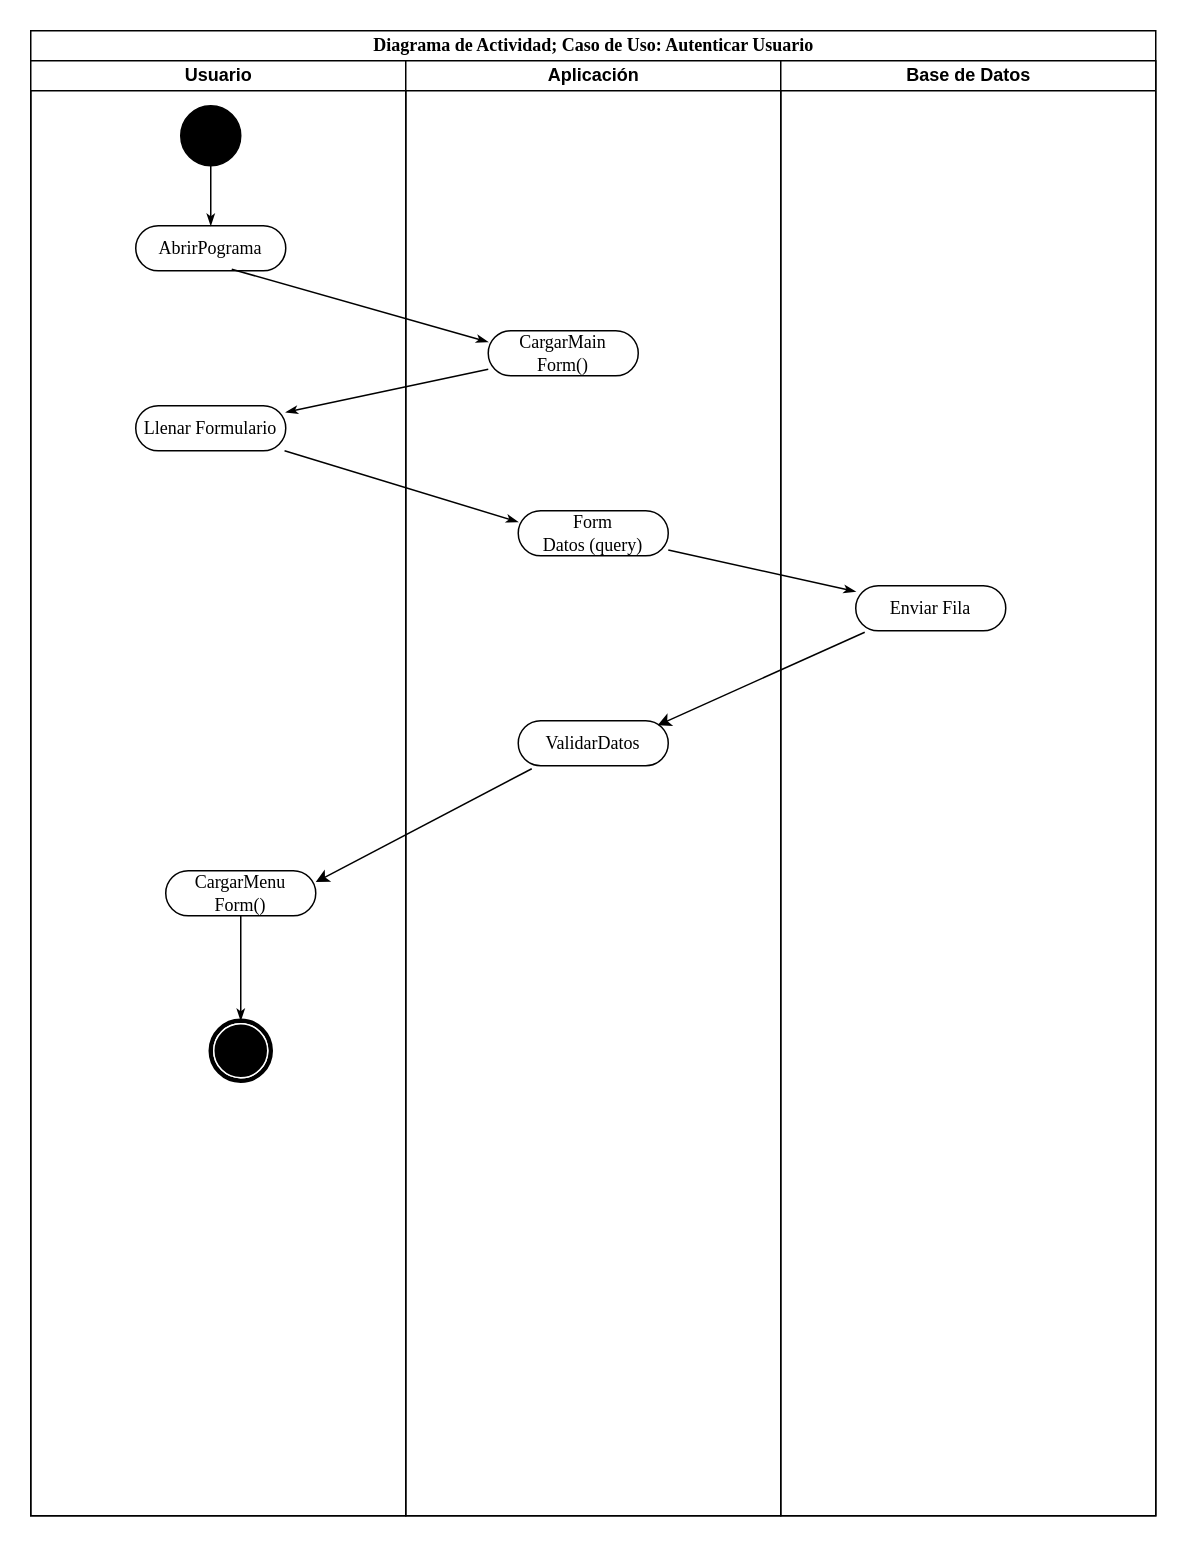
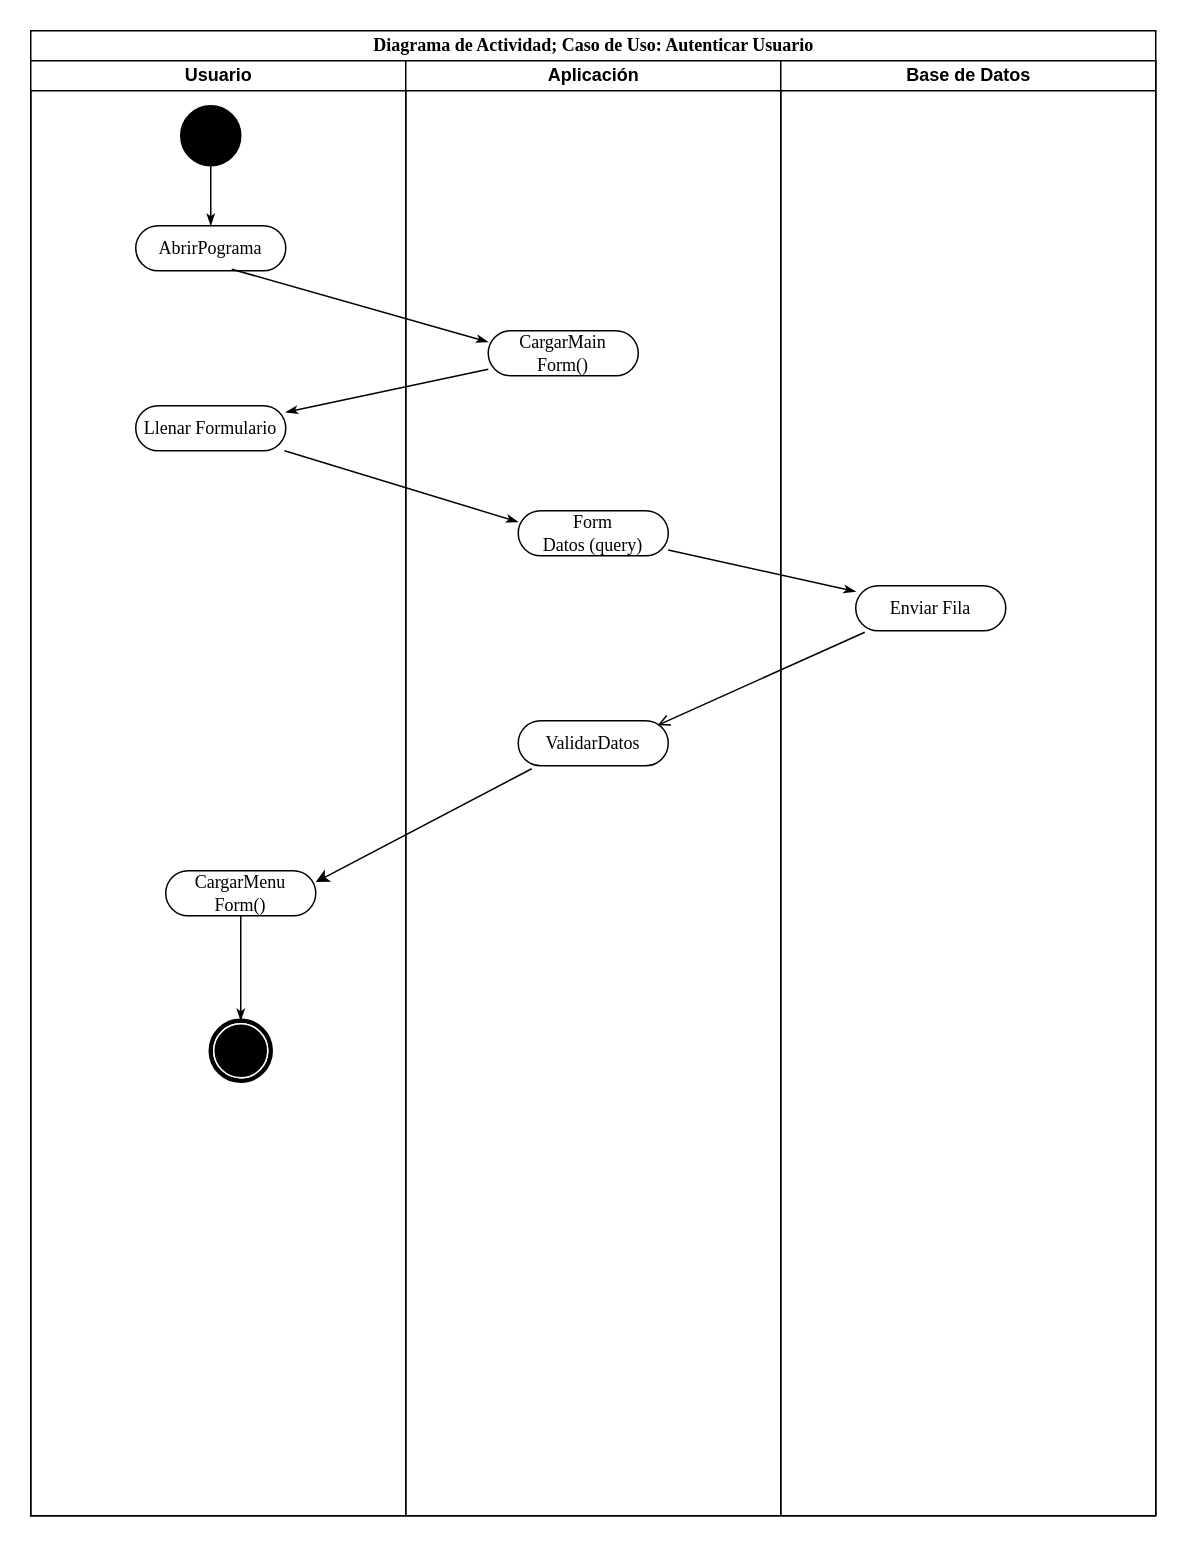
  <mxCell id="0" />
  <mxCell id="1" parent="0" />
  <mxCell id="2" value="Diagrama de Actividad; Caso de Uso: Autenticar Usuario" style="swimlane;html=1;childLayout=stackLayout;startSize=20;rounded=0;shadow=0;comic=0;labelBackgroundColor=none;strokeWidth=1;fontFamily=Verdana;fontSize=12;align=center;" parent="1" vertex="1"><mxGeometry x="20" y="20" width="750" height="990" as="geometry" /></mxCell>
  <mxCell id="3" value="Usuario" style="swimlane;html=1;startSize=20;" parent="2" vertex="1"><mxGeometry y="20" width="250" height="970" as="geometry" /></mxCell>
  <mxCell id="4" value="Llenar Formulario" style="rounded=1;whiteSpace=wrap;html=1;shadow=0;comic=0;labelBackgroundColor=none;strokeWidth=1;fontFamily=Verdana;fontSize=12;align=center;arcSize=50;" parent="3" vertex="1"><mxGeometry x="70" y="230" width="100" height="30" as="geometry" /></mxCell>
  <mxCell id="5" value="" style="ellipse;whiteSpace=wrap;html=1;rounded=0;shadow=0;comic=0;labelBackgroundColor=none;strokeWidth=1;fillColor=#000000;fontFamily=Verdana;fontSize=12;align=center;" parent="3" vertex="1"><mxGeometry x="100" y="30" width="40" height="40" as="geometry" /></mxCell>
  <mxCell id="6" value="AbrirPograma" style="rounded=1;whiteSpace=wrap;html=1;shadow=0;comic=0;labelBackgroundColor=none;strokeWidth=1;fontFamily=Verdana;fontSize=12;align=center;arcSize=50;" parent="3" vertex="1"><mxGeometry x="70" y="110" width="100" height="30" as="geometry" /></mxCell>
  <mxCell id="7" style="edgeStyle=orthogonalEdgeStyle;rounded=0;html=1;labelBackgroundColor=none;startArrow=none;startFill=0;startSize=5;endArrow=classicThin;endFill=1;endSize=5;jettySize=auto;orthogonalLoop=1;strokeWidth=1;fontFamily=Verdana;fontSize=12" parent="3" source="5" target="6" edge="1"><mxGeometry relative="1" as="geometry" /></mxCell>
  <mxCell id="8" value="CargarMenu&lt;br&gt;Form()" style="rounded=1;whiteSpace=wrap;html=1;shadow=0;comic=0;labelBackgroundColor=none;strokeWidth=1;fontFamily=Verdana;fontSize=12;align=center;arcSize=50;" vertex="1" parent="3"><mxGeometry x="90" y="540" width="100" height="30" as="geometry" /></mxCell>
  <mxCell id="9" value="" style="shape=mxgraph.bpmn.shape;html=1;verticalLabelPosition=bottom;labelBackgroundColor=#ffffff;verticalAlign=top;perimeter=ellipsePerimeter;outline=end;symbol=terminate;rounded=0;shadow=0;comic=0;strokeWidth=1;fontFamily=Verdana;fontSize=12;align=center;" parent="3" vertex="1"><mxGeometry x="120" y="640" width="40" height="40" as="geometry" /></mxCell>
  <mxCell id="10" style="edgeStyle=none;rounded=0;html=1;labelBackgroundColor=none;startArrow=none;startFill=0;startSize=5;endArrow=classicThin;endFill=1;endSize=5;jettySize=auto;orthogonalLoop=1;strokeWidth=1;fontFamily=Verdana;fontSize=12;exitX=0.5;exitY=1;exitDx=0;exitDy=0;exitPerimeter=0;" parent="3" source="8" target="9" edge="1"><mxGeometry relative="1" as="geometry"><mxPoint x="375" y="580" as="sourcePoint" /></mxGeometry></mxCell>
  <mxCell id="11" value="Aplicación" style="swimlane;html=1;startSize=20;" parent="2" vertex="1"><mxGeometry x="250" y="20" width="250" height="970" as="geometry" /></mxCell>
  <mxCell id="12" value="Form&lt;br&gt;Datos (query)" style="rounded=1;whiteSpace=wrap;html=1;shadow=0;comic=0;labelBackgroundColor=none;strokeWidth=1;fontFamily=Verdana;fontSize=12;align=center;arcSize=50;" parent="11" vertex="1"><mxGeometry x="75" y="300" width="100" height="30" as="geometry" /></mxCell>
  <mxCell id="13" value="&lt;div&gt;CargarMain&lt;br&gt;Form()&lt;/div&gt;" style="rounded=1;whiteSpace=wrap;html=1;shadow=0;comic=0;labelBackgroundColor=none;strokeWidth=1;fontFamily=Verdana;fontSize=12;align=center;arcSize=50;" parent="11" vertex="1"><mxGeometry x="55" y="180" width="100" height="30" as="geometry" /></mxCell>
  <mxCell id="14" value="ValidarDatos" style="rounded=1;whiteSpace=wrap;html=1;shadow=0;comic=0;labelBackgroundColor=none;strokeWidth=1;fontFamily=Verdana;fontSize=12;align=center;arcSize=50;" vertex="1" parent="11"><mxGeometry x="75" y="440" width="100" height="30" as="geometry" /></mxCell>
  <mxCell id="15" value="Base de Datos" style="swimlane;html=1;startSize=20;" parent="2" vertex="1"><mxGeometry x="500" y="20" width="250" height="970" as="geometry" /></mxCell>
  <mxCell id="16" value="Enviar Fila" style="rounded=1;whiteSpace=wrap;html=1;shadow=0;comic=0;labelBackgroundColor=none;strokeWidth=1;fontFamily=Verdana;fontSize=12;align=center;arcSize=50;" parent="15" vertex="1"><mxGeometry x="50" y="350" width="100" height="30" as="geometry" /></mxCell>
  <mxCell id="17" style="edgeStyle=none;rounded=0;html=1;labelBackgroundColor=none;startArrow=none;startFill=0;startSize=5;endArrow=classicThin;endFill=1;endSize=5;jettySize=auto;orthogonalLoop=1;strokeWidth=1;fontFamily=Verdana;fontSize=12;entryX=0;entryY=0.25;entryDx=0;entryDy=0;" parent="2" source="4" target="12" edge="1"><mxGeometry relative="1" as="geometry"><mxPoint x="231.111" y="385" as="targetPoint" /></mxGeometry></mxCell>
  <mxCell id="18" style="edgeStyle=none;rounded=0;html=1;labelBackgroundColor=none;startArrow=none;startFill=0;startSize=5;endArrow=classicThin;endFill=1;endSize=5;jettySize=auto;orthogonalLoop=1;strokeWidth=1;fontFamily=Verdana;fontSize=12;" parent="2" source="13" target="4" edge="1"><mxGeometry relative="1" as="geometry"><mxPoint x="202.75" y="300" as="targetPoint" /></mxGeometry></mxCell>
  <mxCell id="19" style="rounded=0;html=1;exitX=0.64;exitY=0.967;entryX=0;entryY=0.25;labelBackgroundColor=none;startArrow=none;startFill=0;startSize=5;endArrow=classicThin;endFill=1;endSize=5;jettySize=auto;orthogonalLoop=1;strokeWidth=1;fontFamily=Verdana;fontSize=12;exitDx=0;exitDy=0;exitPerimeter=0;entryDx=0;entryDy=0;" parent="2" source="6" target="13" edge="1"><mxGeometry relative="1" as="geometry"><mxPoint x="317" y="190" as="sourcePoint" /></mxGeometry></mxCell>
  <mxCell id="20" style="edgeStyle=none;rounded=0;html=1;labelBackgroundColor=none;startArrow=none;startFill=0;startSize=5;endArrow=classicThin;endFill=1;endSize=5;jettySize=auto;orthogonalLoop=1;strokeWidth=1;fontFamily=Verdana;fontSize=12" parent="2" source="12" target="16" edge="1"><mxGeometry relative="1" as="geometry"><mxPoint x="406.429" y="530" as="targetPoint" /></mxGeometry></mxCell>
- <mxCell id="21" value="" style="endArrow=classic;html=1;exitX=0.06;exitY=1.033;exitDx=0;exitDy=0;exitPerimeter=0;entryX=0.93;entryY=0.1;entryDx=0;entryDy=0;entryPerimeter=0;" edge="1" parent="2" source="16" target="14"><mxGeometry width="50" height="50" relative="1" as="geometry"><mxPoint x="450" y="495" as="sourcePoint" /><mxPoint x="500" y="445" as="targetPoint" /></mxGeometry></mxCell>
+ <mxCell id="21" value="" style="endArrow=open;html=1;exitX=0.06;exitY=1.033;exitDx=0;exitDy=0;exitPerimeter=0;entryX=0.93;entryY=0.1;entryDx=0;entryDy=0;entryPerimeter=0;" edge="1" parent="2" source="16" target="14"><mxGeometry width="50" height="50" relative="1" as="geometry"><mxPoint x="450" y="495" as="sourcePoint" /><mxPoint x="500" y="445" as="targetPoint" /></mxGeometry></mxCell>
  <mxCell id="22" value="" style="endArrow=classic;html=1;exitX=0.09;exitY=1.067;exitDx=0;exitDy=0;entryX=1;entryY=0.25;entryDx=0;entryDy=0;exitPerimeter=0;" edge="1" parent="2" source="14" target="8"><mxGeometry width="50" height="50" relative="1" as="geometry"><mxPoint x="375" y="490" as="sourcePoint" /><mxPoint x="375" y="560" as="targetPoint" /></mxGeometry></mxCell>
